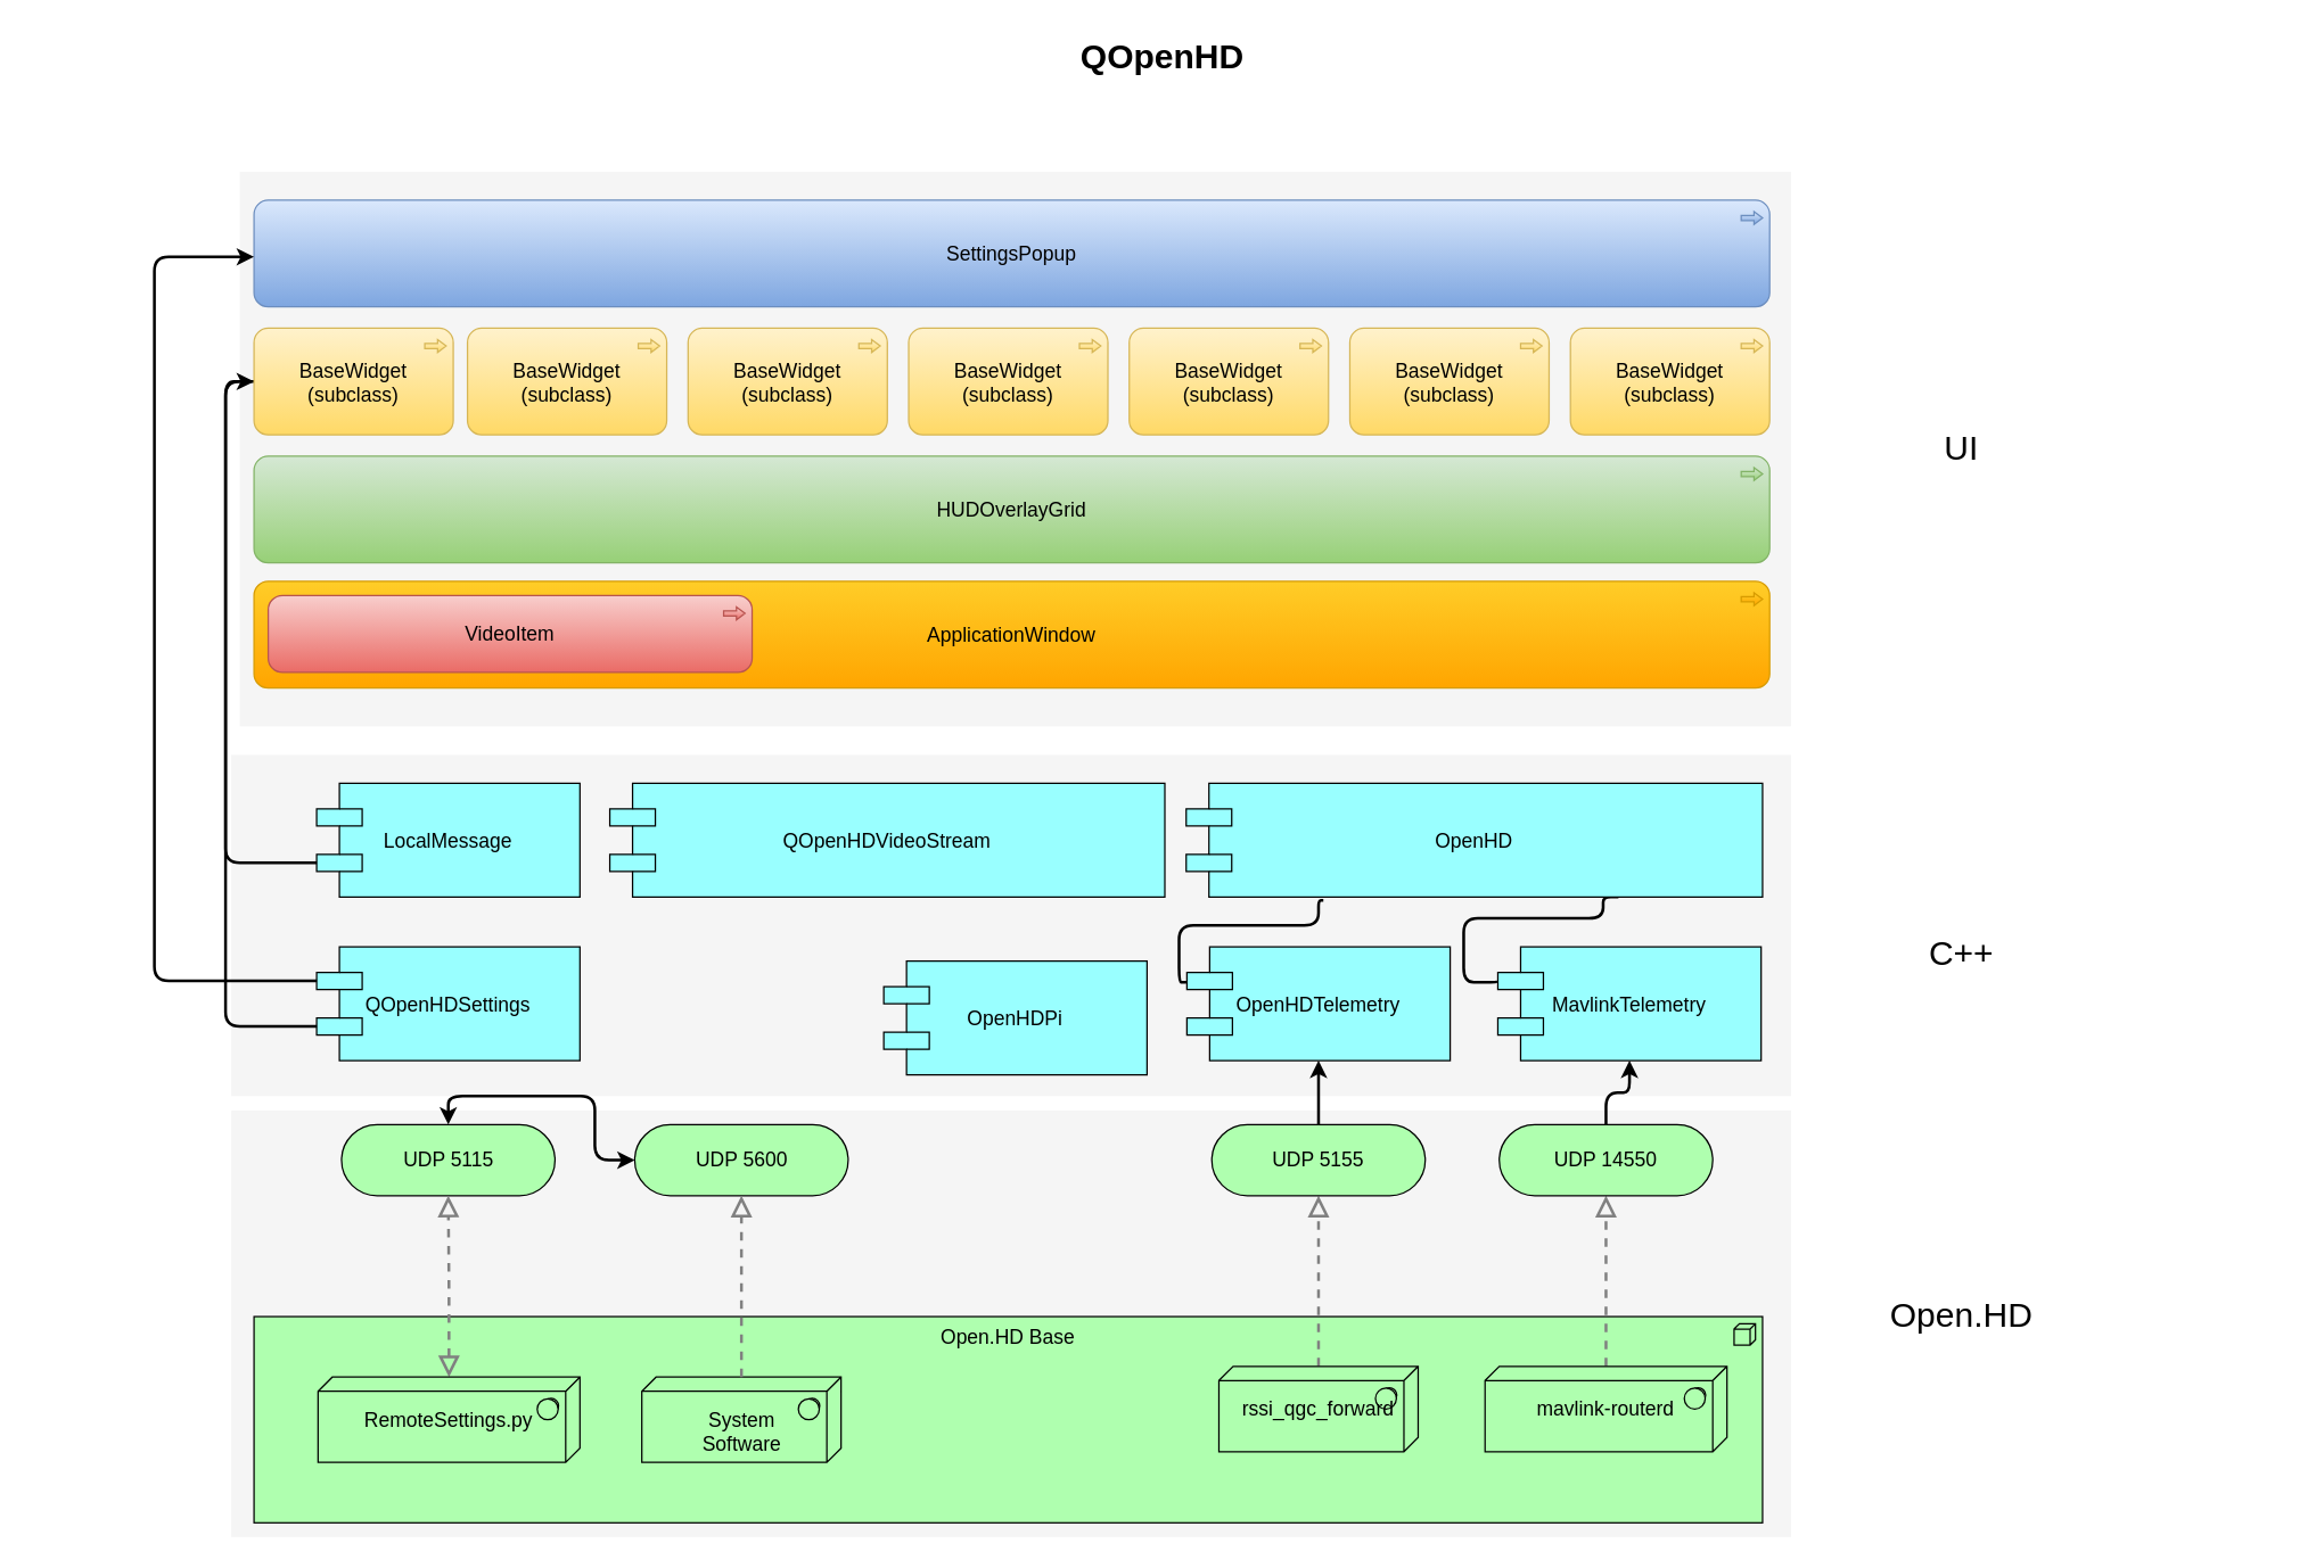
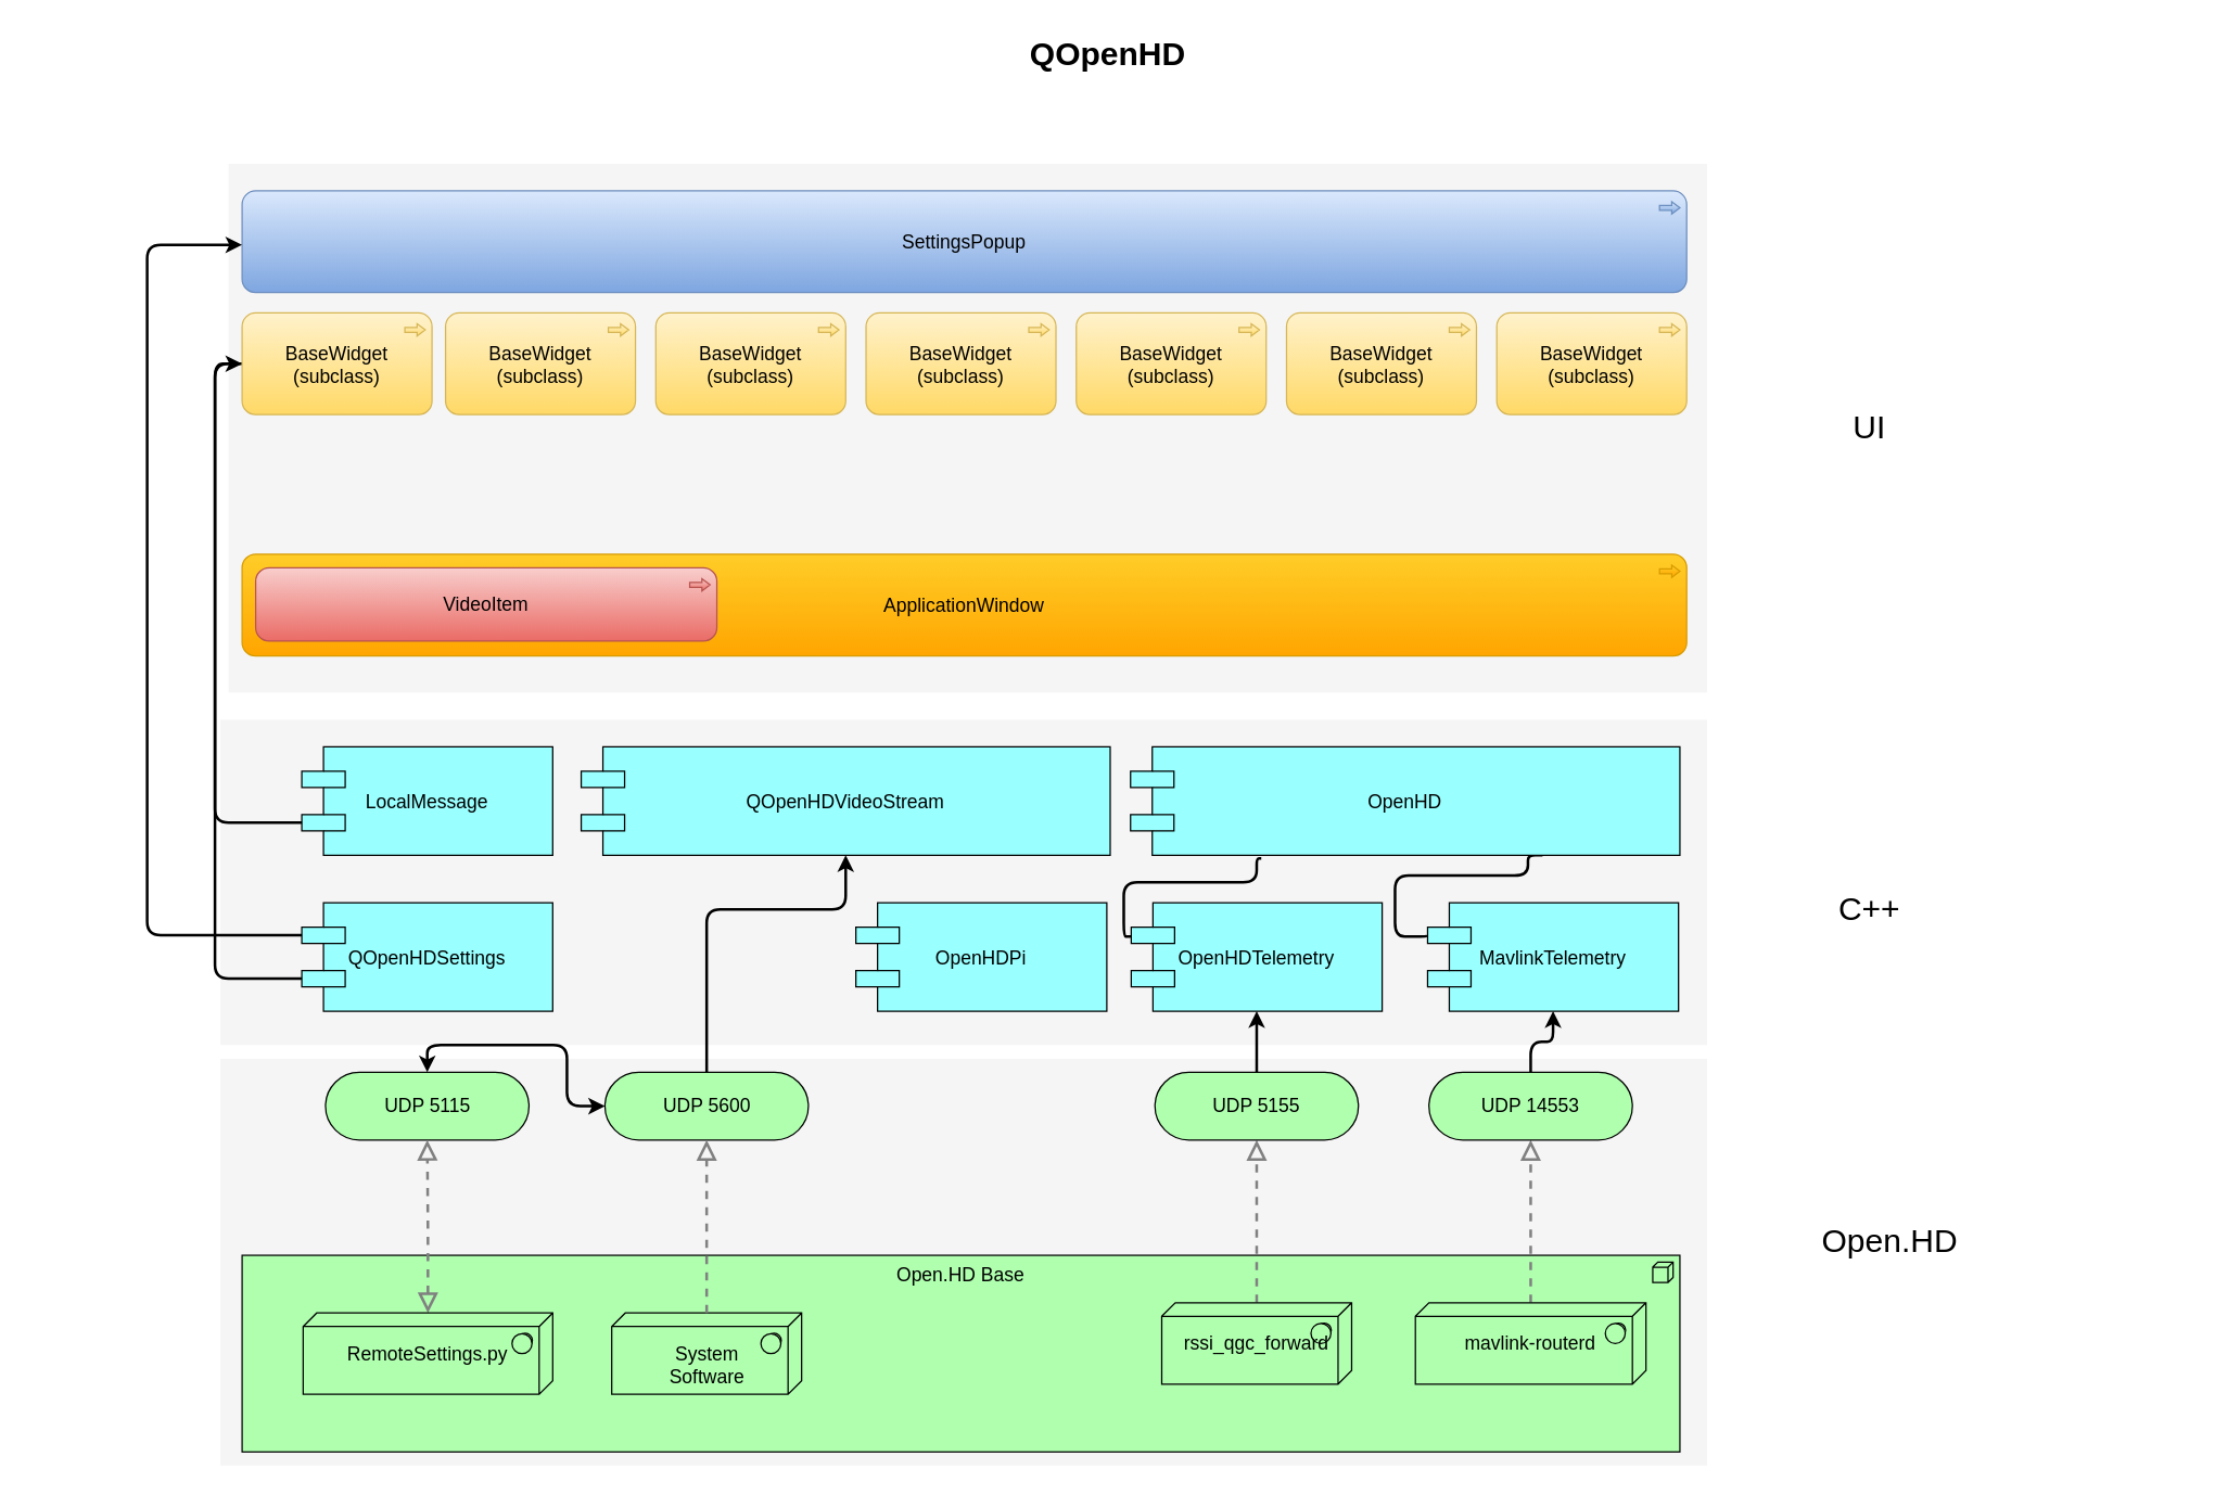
  <mxCell id="0" />
  <mxCell id="1" parent="0" />
  <mxCell id="2" value="" style="whiteSpace=wrap;html=1;strokeColor=none;strokeWidth=1;fillColor=#f5f5f5;fontSize=14;" parent="1" vertex="1"><mxGeometry x="162" y="780" width="1096" height="300" as="geometry" /></mxCell>
  <mxCell id="3" value="" style="whiteSpace=wrap;html=1;strokeColor=none;strokeWidth=1;fillColor=#f5f5f5;fontSize=14;" parent="1" vertex="1"><mxGeometry x="162" y="530" width="1096" height="240" as="geometry" /></mxCell>
  <mxCell id="4" value="Open.HD Base" style="html=1;whiteSpace=wrap;fillColor=#AFFFAF;shape=mxgraph.archimate3.application;appType=node;archiType=square;fontSize=14;verticalAlign=top;" parent="1" vertex="1"><mxGeometry x="178" y="925" width="1060" height="145" as="geometry" /></mxCell>
  <mxCell id="5" style="edgeStyle=elbowEdgeStyle;rounded=1;elbow=vertical;html=1;startSize=10;endArrow=block;endFill=0;endSize=10;jettySize=auto;orthogonalLoop=1;strokeColor=#808080;fontSize=14;dashed=1;exitX=0.5;exitY=0;exitDx=0;exitDy=0;exitPerimeter=0;strokeWidth=2;" parent="1" source="8" target="10" edge="1"><mxGeometry relative="1" as="geometry" /></mxCell>
  <mxCell id="6" value="&lt;div&gt;&lt;br&gt;&lt;/div&gt;System&lt;div&gt;Software&lt;/div&gt;" style="html=1;whiteSpace=wrap;fillColor=#AFFFAF;shape=mxgraph.archimate3.tech;techType=sysSw;fontSize=14;" parent="1" vertex="1"><mxGeometry x="450.5" y="967.5" width="140" height="60" as="geometry" /></mxCell>
  <mxCell id="7" style="edgeStyle=elbowEdgeStyle;rounded=1;elbow=vertical;html=1;startSize=10;endArrow=block;endFill=0;endSize=10;jettySize=auto;orthogonalLoop=1;strokeColor=#808080;fontSize=14;dashed=1;strokeWidth=2;exitX=0.5;exitY=0;exitDx=0;exitDy=0;exitPerimeter=0;" parent="1" source="48" target="12" edge="1"><mxGeometry relative="1" as="geometry" /></mxCell>
  <mxCell id="8" value="&lt;div&gt;rssi_qgc_forward&lt;/div&gt;" style="html=1;whiteSpace=wrap;fillColor=#AFFFAF;shape=mxgraph.archimate3.tech;techType=sysSw;fontSize=14;" parent="1" vertex="1"><mxGeometry x="856" y="960" width="140" height="60" as="geometry" /></mxCell>
  <mxCell id="9" style="edgeStyle=orthogonalEdgeStyle;rounded=1;orthogonalLoop=1;jettySize=auto;html=1;exitX=0.5;exitY=0;exitDx=0;exitDy=0;exitPerimeter=0;entryX=0.5;entryY=1;entryDx=0;entryDy=0;strokeWidth=2;" edge="1" parent="1" source="10" target="17"><mxGeometry relative="1" as="geometry" /></mxCell>
  <mxCell id="10" value="UDP 5155" style="html=1;whiteSpace=wrap;fillColor=#AFFFAF;shape=mxgraph.archimate3.service;fontSize=14;" parent="1" vertex="1"><mxGeometry x="851" y="790" width="150" height="50" as="geometry" /></mxCell>
  <mxCell id="11" style="edgeStyle=orthogonalEdgeStyle;rounded=1;orthogonalLoop=1;jettySize=auto;html=1;exitX=0.5;exitY=0;exitDx=0;exitDy=0;exitPerimeter=0;entryX=0.5;entryY=1;entryDx=0;entryDy=0;strokeWidth=2;" edge="1" parent="1" source="12" target="24"><mxGeometry relative="1" as="geometry" /></mxCell>
- <mxCell id="12" value="UDP 14550" style="html=1;whiteSpace=wrap;fillColor=#AFFFAF;shape=mxgraph.archimate3.service;fontSize=14;" parent="1" vertex="1"><mxGeometry x="1053" y="790" width="150" height="50" as="geometry" /></mxCell>
+ <mxCell id="12" value="UDP 14553" style="html=1;whiteSpace=wrap;fillColor=#AFFFAF;shape=mxgraph.archimate3.service;fontSize=14;" parent="1" vertex="1"><mxGeometry x="1053" y="790" width="150" height="50" as="geometry" /></mxCell>
  <mxCell id="13" value="QOpenHDSettings" style="shape=component;align=center;fillColor=#99ffff;gradientColor=none;fontSize=14;" parent="1" vertex="1"><mxGeometry x="222" y="665" width="185" height="80" as="geometry" /></mxCell>
  <mxCell id="14" value="QOpenHDVideoStream" style="shape=component;align=center;fillColor=#99ffff;gradientColor=none;fontSize=14;" parent="1" vertex="1"><mxGeometry x="428" y="550" width="390" height="80" as="geometry" /></mxCell>
  <mxCell id="15" value="LocalMessage" style="shape=component;align=center;fillColor=#99ffff;gradientColor=none;fontSize=14;" parent="1" vertex="1"><mxGeometry x="222" y="550" width="185" height="80" as="geometry" /></mxCell>
  <mxCell id="16" style="edgeStyle=orthogonalEdgeStyle;orthogonalLoop=1;jettySize=auto;html=1;exitX=0;exitY=0.3;exitDx=0;exitDy=0;entryX=0.238;entryY=1.03;entryDx=0;entryDy=0;entryPerimeter=0;strokeWidth=2;rounded=1;endArrow=none;endFill=0;" edge="1" parent="1" source="17" target="26"><mxGeometry relative="1" as="geometry"><mxPoint x="926" y="629" as="targetPoint" /><Array as="points"><mxPoint x="828" y="690" /><mxPoint x="828" y="650" /><mxPoint x="926" y="650" /></Array></mxGeometry></mxCell>
  <mxCell id="17" value="OpenHDTelemetry" style="shape=component;align=center;fillColor=#99ffff;gradientColor=none;fontSize=14;" parent="1" vertex="1"><mxGeometry x="833.5" y="665" width="185" height="80" as="geometry" /></mxCell>
  <mxCell id="18" value="C++" style="text;html=1;strokeColor=none;fillColor=none;align=center;verticalAlign=middle;whiteSpace=wrap;fontSize=24;strokeWidth=1;" parent="1" vertex="1"><mxGeometry x="1258" y="660" width="240" height="20" as="geometry" /></mxCell>
  <mxCell id="19" value="UI" style="text;html=1;strokeColor=none;fillColor=none;align=center;verticalAlign=middle;whiteSpace=wrap;fontSize=24;" parent="1" vertex="1"><mxGeometry x="1258" y="305" width="240" height="20" as="geometry" /></mxCell>
  <mxCell id="20" value="QOpenHD" style="text;strokeColor=none;fillColor=none;html=1;fontSize=24;fontStyle=1;verticalAlign=middle;align=center;" parent="1" vertex="1"><mxGeometry x="20.5" y="20" width="1590" height="40" as="geometry" /></mxCell>
  <mxCell id="21" value="" style="whiteSpace=wrap;html=1;strokeColor=none;strokeWidth=1;fillColor=#f5f5f5;fontSize=14;" vertex="1" parent="1"><mxGeometry x="168" y="120" width="1090" height="390" as="geometry" /></mxCell>
  <mxCell id="22" value="ApplicationWindow" style="html=1;whiteSpace=wrap;fillColor=#ffcd28;shape=mxgraph.archimate3.application;appType=proc;archiType=rounded;fontSize=14;strokeColor=#d79b00;gradientColor=#ffa500;" parent="1" vertex="1"><mxGeometry x="178" y="408" width="1065" height="75" as="geometry" /></mxCell>
  <mxCell id="23" style="edgeStyle=orthogonalEdgeStyle;rounded=1;orthogonalLoop=1;jettySize=auto;html=1;exitX=0;exitY=0.3;exitDx=0;exitDy=0;entryX=0.75;entryY=1;entryDx=0;entryDy=0;strokeWidth=2;endArrow=none;endFill=0;" edge="1" parent="1" source="24" target="26"><mxGeometry relative="1" as="geometry"><Array as="points"><mxPoint x="1028" y="690" /><mxPoint x="1028" y="645" /><mxPoint x="1126" y="645" /></Array></mxGeometry></mxCell>
  <mxCell id="24" value="MavlinkTelemetry" style="shape=component;align=center;fillColor=#99ffff;gradientColor=none;fontSize=14;" vertex="1" parent="1"><mxGeometry x="1052" y="665" width="185" height="80" as="geometry" /></mxCell>
- <mxCell id="25" value="OpenHDPi" style="shape=component;align=center;fillColor=#99ffff;gradientColor=none;fontSize=14;" vertex="1" parent="1"><mxGeometry x="620.5" y="675" width="185" height="80" as="geometry" /></mxCell>
+ <mxCell id="25" value="OpenHDPi" style="shape=component;align=center;fillColor=#99ffff;gradientColor=none;fontSize=14;" vertex="1" parent="1"><mxGeometry x="630.5" y="665" width="185" height="80" as="geometry" /></mxCell>
  <mxCell id="26" value="OpenHD" style="shape=component;align=center;fillColor=#99ffff;gradientColor=none;fontSize=14;" vertex="1" parent="1"><mxGeometry x="833" y="550" width="405" height="80" as="geometry" /></mxCell>
+ <mxCell id="27" style="edgeStyle=orthogonalEdgeStyle;rounded=1;orthogonalLoop=1;jettySize=auto;html=1;exitX=0.5;exitY=0;exitDx=0;exitDy=0;exitPerimeter=0;strokeWidth=2;fontSize=24;" edge="1" parent="1" source="28" target="14"><mxGeometry relative="1" as="geometry"><Array as="points"><mxPoint x="521" y="670" /><mxPoint x="623" y="670" /></Array></mxGeometry></mxCell>
  <mxCell id="28" value="UDP 5600" style="html=1;whiteSpace=wrap;fillColor=#AFFFAF;shape=mxgraph.archimate3.service;fontSize=14;" vertex="1" parent="1"><mxGeometry x="445.5" y="790" width="150" height="50" as="geometry" /></mxCell>
  <mxCell id="29" style="edgeStyle=elbowEdgeStyle;rounded=1;elbow=vertical;html=1;startSize=10;endArrow=block;endFill=0;endSize=10;jettySize=auto;orthogonalLoop=1;strokeColor=#808080;fontSize=14;dashed=1;exitX=0.5;exitY=0;exitDx=0;exitDy=0;exitPerimeter=0;strokeWidth=2;" edge="1" parent="1" source="6"><mxGeometry relative="1" as="geometry"><mxPoint x="478" y="920" as="sourcePoint" /><mxPoint x="520.5" y="840" as="targetPoint" /></mxGeometry></mxCell>
- <mxCell id="30" value="HUDOverlayGrid" style="html=1;whiteSpace=wrap;fillColor=#d5e8d4;shape=mxgraph.archimate3.application;appType=proc;archiType=rounded;fontSize=14;gradientColor=#97d077;strokeColor=#82b366;" vertex="1" parent="1"><mxGeometry x="178" y="320" width="1065" height="75" as="geometry" /></mxCell>
  <mxCell id="31" value="SettingsPopup" style="html=1;whiteSpace=wrap;fillColor=#dae8fc;shape=mxgraph.archimate3.application;appType=proc;archiType=rounded;fontSize=14;gradientColor=#7ea6e0;strokeColor=#6c8ebf;" vertex="1" parent="1"><mxGeometry x="178" y="140" width="1065" height="75" as="geometry" /></mxCell>
  <mxCell id="32" style="edgeStyle=orthogonalEdgeStyle;rounded=1;orthogonalLoop=1;jettySize=auto;html=1;exitX=0;exitY=0.5;exitDx=0;exitDy=0;exitPerimeter=0;entryX=0;entryY=0.7;entryDx=0;entryDy=0;strokeWidth=2;endArrow=none;endFill=0;" edge="1" parent="1" source="34" target="15"><mxGeometry relative="1" as="geometry" /></mxCell>
  <mxCell id="33" style="edgeStyle=orthogonalEdgeStyle;rounded=1;orthogonalLoop=1;jettySize=auto;html=1;exitX=0;exitY=0.5;exitDx=0;exitDy=0;exitPerimeter=0;entryX=0;entryY=0.7;entryDx=0;entryDy=0;strokeWidth=2;endArrow=none;endFill=0;startArrow=classic;startFill=1;" edge="1" parent="1" source="34" target="13"><mxGeometry relative="1" as="geometry" /></mxCell>
  <mxCell id="34" value="BaseWidget (subclass)" style="html=1;whiteSpace=wrap;fillColor=#fff2cc;shape=mxgraph.archimate3.application;appType=proc;archiType=rounded;fontSize=14;gradientColor=#ffd966;strokeColor=#D6B656;" vertex="1" parent="1"><mxGeometry x="178" y="230" width="140" height="75" as="geometry" /></mxCell>
  <mxCell id="35" value="VideoItem" style="html=1;whiteSpace=wrap;fillColor=#f8cecc;shape=mxgraph.archimate3.application;appType=proc;archiType=rounded;fontSize=14;strokeColor=#b85450;gradientColor=#ea6b66;" vertex="1" parent="1"><mxGeometry x="188" y="418" width="340" height="54" as="geometry" /></mxCell>
- <mxCell id="36" value="Open.HD" style="text;html=1;strokeColor=none;fillColor=none;align=center;verticalAlign=middle;whiteSpace=wrap;fontSize=24;strokeWidth=1;" vertex="1" parent="1"><mxGeometry x="1258" y="915" width="240" height="20" as="geometry" /></mxCell>
+ <mxCell id="36" value="Open.HD" style="text;html=1;strokeColor=none;fillColor=none;align=center;verticalAlign=middle;whiteSpace=wrap;fontSize=24;strokeWidth=1;" vertex="1" parent="1"><mxGeometry x="1273" y="905" width="240" height="20" as="geometry" /></mxCell>
  <mxCell id="37" value="BaseWidget (subclass)" style="html=1;whiteSpace=wrap;fillColor=#fff2cc;shape=mxgraph.archimate3.application;appType=proc;archiType=rounded;fontSize=14;gradientColor=#ffd966;strokeColor=#d6b656;" vertex="1" parent="1"><mxGeometry x="328" y="230" width="140" height="75" as="geometry" /></mxCell>
  <mxCell id="38" value="BaseWidget (subclass)" style="html=1;whiteSpace=wrap;fillColor=#fff2cc;shape=mxgraph.archimate3.application;appType=proc;archiType=rounded;fontSize=14;gradientColor=#ffd966;strokeColor=#d6b656;" vertex="1" parent="1"><mxGeometry x="483" y="230" width="140" height="75" as="geometry" /></mxCell>
  <mxCell id="39" value="BaseWidget (subclass)" style="html=1;whiteSpace=wrap;fillColor=#fff2cc;shape=mxgraph.archimate3.application;appType=proc;archiType=rounded;fontSize=14;gradientColor=#ffd966;strokeColor=#d6b656;" vertex="1" parent="1"><mxGeometry x="638" y="230" width="140" height="75" as="geometry" /></mxCell>
  <mxCell id="40" value="BaseWidget (subclass)" style="html=1;whiteSpace=wrap;fillColor=#fff2cc;shape=mxgraph.archimate3.application;appType=proc;archiType=rounded;fontSize=14;gradientColor=#ffd966;strokeColor=#d6b656;" vertex="1" parent="1"><mxGeometry x="793" y="230" width="140" height="75" as="geometry" /></mxCell>
  <mxCell id="41" value="BaseWidget (subclass)" style="html=1;whiteSpace=wrap;fillColor=#fff2cc;shape=mxgraph.archimate3.application;appType=proc;archiType=rounded;fontSize=14;gradientColor=#ffd966;strokeColor=#d6b656;" vertex="1" parent="1"><mxGeometry x="948" y="230" width="140" height="75" as="geometry" /></mxCell>
  <mxCell id="42" value="BaseWidget (subclass)" style="html=1;whiteSpace=wrap;fillColor=#fff2cc;shape=mxgraph.archimate3.application;appType=proc;archiType=rounded;fontSize=14;gradientColor=#ffd966;strokeColor=#d6b656;" vertex="1" parent="1"><mxGeometry x="1103" y="230" width="140" height="75" as="geometry" /></mxCell>
  <mxCell id="43" style="edgeStyle=orthogonalEdgeStyle;rounded=1;orthogonalLoop=1;jettySize=auto;html=1;exitX=0;exitY=0.3;exitDx=0;exitDy=0;strokeWidth=2;fontSize=24;entryX=0;entryY=0.531;entryDx=0;entryDy=0;entryPerimeter=0;" edge="1" parent="1" source="13" target="31"><mxGeometry relative="1" as="geometry"><mxPoint x="138" y="179" as="targetPoint" /><Array as="points"><mxPoint x="108" y="689" /><mxPoint x="108" y="180" /></Array></mxGeometry></mxCell>
  <mxCell id="44" style="edgeStyle=orthogonalEdgeStyle;rounded=1;orthogonalLoop=1;jettySize=auto;html=1;exitX=0.5;exitY=0;exitDx=0;exitDy=0;exitPerimeter=0;strokeWidth=2;fontSize=24;startArrow=classic;startFill=1;" edge="1" parent="1" source="45" target="28"><mxGeometry relative="1" as="geometry" /></mxCell>
  <mxCell id="45" value="UDP 5115" style="html=1;whiteSpace=wrap;fillColor=#AFFFAF;shape=mxgraph.archimate3.service;fontSize=14;" vertex="1" parent="1"><mxGeometry x="239.5" y="790" width="150" height="50" as="geometry" /></mxCell>
  <mxCell id="46" style="edgeStyle=elbowEdgeStyle;rounded=1;orthogonalLoop=1;jettySize=auto;html=1;exitX=0.5;exitY=0;exitDx=0;exitDy=0;exitPerimeter=0;entryX=0.5;entryY=1;entryDx=0;entryDy=0;entryPerimeter=0;strokeWidth=2;fontSize=24;dashed=1;strokeColor=#808080;startArrow=block;startFill=0;endSize=10;startSize=10;endArrow=block;endFill=0;elbow=vertical;" edge="1" parent="1" source="47" target="45"><mxGeometry relative="1" as="geometry" /></mxCell>
  <mxCell id="47" value="&lt;div&gt;RemoteSettings.py&lt;/div&gt;" style="html=1;whiteSpace=wrap;fillColor=#AFFFAF;shape=mxgraph.archimate3.tech;techType=sysSw;fontSize=14;" vertex="1" parent="1"><mxGeometry x="223" y="967.5" width="184" height="60" as="geometry" /></mxCell>
  <mxCell id="48" value="mavlink-routerd" style="html=1;whiteSpace=wrap;fillColor=#AFFFAF;shape=mxgraph.archimate3.tech;techType=sysSw;fontSize=14;" vertex="1" parent="1"><mxGeometry x="1043" y="960" width="170" height="60" as="geometry" /></mxCell>
